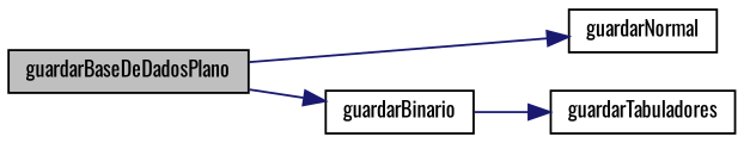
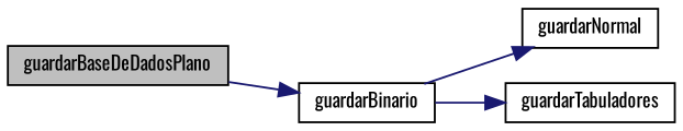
  digraph {
    fontname=Oswald
    rankdir=LR
    node [color=black fillcolor=white fontname=Oswald fontsize=10 shape=record style=filled]
    edge [color=midnightblue fontname=Oswald fontsize=10 labelfontname=Helvetica labelfontsize=10 style=solid]
    n1 [fillcolor=grey75 fontcolor=black height=0.2 label=guardarBaseDeDadosPlano width=0.4]
    n2 [height=0.2 label=guardarBinario width=0.4]
    n3 [height=0.2 label=guardarNormal width=0.4]
    n4 [height=0.2 label=guardarTabuladores width=0.4]
    n1 -> n2
-   n1 -> n3
+   n2 -> n3
    n2 -> n4
  }
